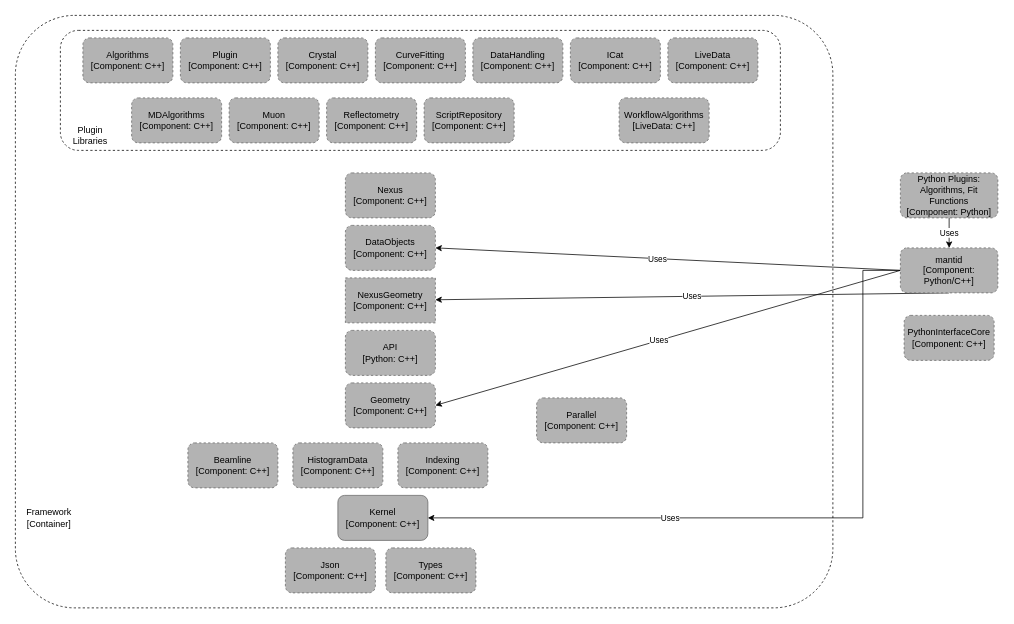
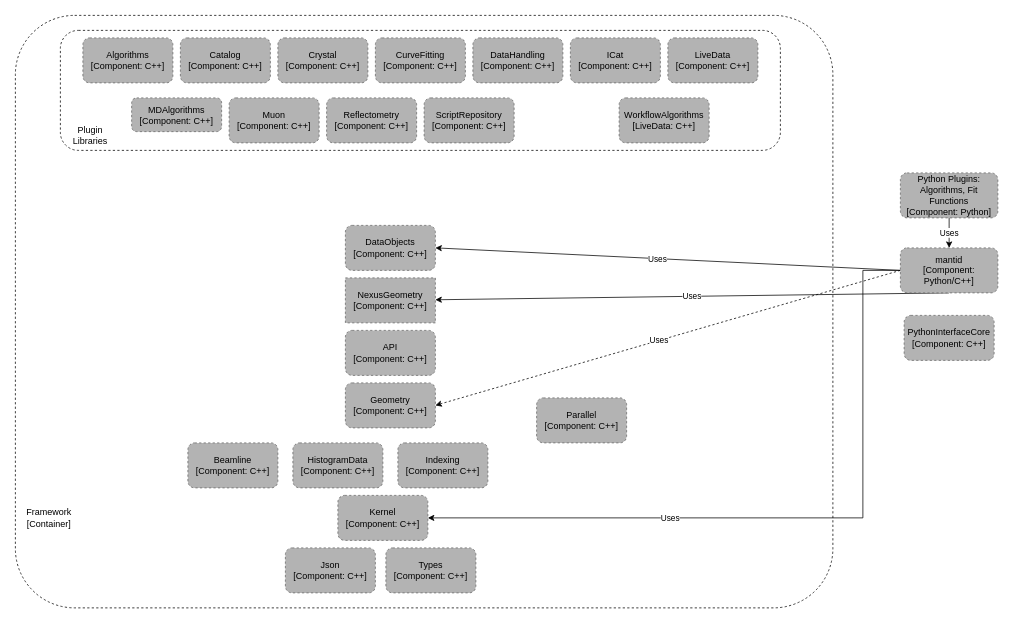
  <mxCell id="0" />
  <mxCell id="1" parent="0" />
  <mxCell id="2" value="" style="rounded=1;whiteSpace=wrap;html=1;fillColor=none;arcSize=10;dashed=1;" vertex="1" parent="1"><mxGeometry x="20" y="20" width="1090" height="790" as="geometry" /></mxCell>
  <mxCell id="3" value="Framework&lt;br&gt;[Container]" style="text;html=1;strokeColor=none;fillColor=none;align=center;verticalAlign=middle;whiteSpace=wrap;rounded=0;dashed=1;" vertex="1" parent="1"><mxGeometry x="45" y="680" width="40" height="20" as="geometry" /></mxCell>
- <mxCell id="4" value="Kernel&lt;br&gt;[Component: C++]" style="rounded=1;whiteSpace=wrap;html=1;dashed=0;gradientColor=#b3b3b3;strokeColor=#666666;fillColor=#B3B3B3;" vertex="1" parent="1"><mxGeometry x="450" y="660" width="120" height="60" as="geometry" /></mxCell>
+ <mxCell id="4" value="Kernel&lt;br&gt;[Component: C++]" style="rounded=1;whiteSpace=wrap;html=1;dashed=1;gradientColor=#b3b3b3;strokeColor=#666666;fillColor=#B3B3B3;" vertex="1" parent="1"><mxGeometry x="450" y="660" width="120" height="60" as="geometry" /></mxCell>
  <mxCell id="5" value="Types&lt;br&gt;[Component: C++]" style="rounded=1;whiteSpace=wrap;html=1;dashed=1;gradientColor=#b3b3b3;strokeColor=#666666;fillColor=#B3B3B3;" vertex="1" parent="1"><mxGeometry x="514" y="730" width="120" height="60" as="geometry" /></mxCell>
  <mxCell id="6" value="Json&lt;br&gt;[Component: C++]" style="rounded=1;whiteSpace=wrap;html=1;dashed=1;gradientColor=#b3b3b3;strokeColor=#666666;fillColor=#B3B3B3;" vertex="1" parent="1"><mxGeometry x="380" y="730" width="120" height="60" as="geometry" /></mxCell>
  <mxCell id="7" value="Parallel&lt;br&gt;[Component: C++]" style="rounded=1;whiteSpace=wrap;html=1;dashed=1;gradientColor=#b3b3b3;strokeColor=#666666;fillColor=#B3B3B3;" vertex="1" parent="1"><mxGeometry x="715" y="530" width="120" height="60" as="geometry" /></mxCell>
  <mxCell id="8" value="Geometry&lt;br&gt;[Component: C++]" style="rounded=1;whiteSpace=wrap;html=1;dashed=1;gradientColor=#b3b3b3;strokeColor=#666666;fillColor=#B3B3B3;" vertex="1" parent="1"><mxGeometry x="460" y="510" width="120" height="60" as="geometry" /></mxCell>
  <mxCell id="9" value="Indexing&lt;br&gt;[Component: C++]" style="rounded=1;whiteSpace=wrap;html=1;dashed=1;gradientColor=#b3b3b3;strokeColor=#666666;fillColor=#B3B3B3;" vertex="1" parent="1"><mxGeometry x="530" y="590" width="120" height="60" as="geometry" /></mxCell>
  <mxCell id="10" value="Beamline&lt;br&gt;[Component: C++]" style="rounded=1;whiteSpace=wrap;html=1;dashed=1;gradientColor=#b3b3b3;strokeColor=#666666;fillColor=#B3B3B3;" vertex="1" parent="1"><mxGeometry x="250" y="590" width="120" height="60" as="geometry" /></mxCell>
  <mxCell id="11" value="HistogramData&lt;br&gt;[Component: C++]" style="rounded=1;whiteSpace=wrap;html=1;dashed=1;gradientColor=#b3b3b3;strokeColor=#666666;fillColor=#B3B3B3;" vertex="1" parent="1"><mxGeometry x="390" y="590" width="120" height="60" as="geometry" /></mxCell>
  <mxCell id="12" value="NexusGeometry&lt;br&gt;[Component: C++]" style="whiteSpace=wrap;html=1;dashed=1;gradientColor=#b3b3b3;strokeColor=#666666;fillColor=#B3B3B3;rounded=0;" vertex="1" parent="1"><mxGeometry x="460" y="370" width="120" height="60" as="geometry" /></mxCell>
- <mxCell id="13" value="Nexus&lt;br&gt;[Component: C++]" style="rounded=1;whiteSpace=wrap;html=1;dashed=1;gradientColor=#b3b3b3;strokeColor=#666666;fillColor=#B3B3B3;" vertex="1" parent="1"><mxGeometry x="460" y="230" width="120" height="60" as="geometry" /></mxCell>
- <mxCell id="14" value="API&lt;br&gt;[Python: C++]" style="rounded=1;whiteSpace=wrap;html=1;dashed=1;gradientColor=#b3b3b3;strokeColor=#666666;fillColor=#B3B3B3;" vertex="1" parent="1"><mxGeometry x="460" y="440" width="120" height="60" as="geometry" /></mxCell>
+ <mxCell id="14" value="API&lt;br&gt;[Component: C++]" style="rounded=1;whiteSpace=wrap;html=1;dashed=1;gradientColor=#b3b3b3;strokeColor=#666666;fillColor=#B3B3B3;" vertex="1" parent="1"><mxGeometry x="460" y="440" width="120" height="60" as="geometry" /></mxCell>
  <mxCell id="15" value="Algorithms&lt;br&gt;[Component: C++]" style="rounded=1;whiteSpace=wrap;html=1;dashed=1;gradientColor=#b3b3b3;strokeColor=#666666;fillColor=#B3B3B3;" vertex="1" parent="1"><mxGeometry x="110" y="50" width="120" height="60" as="geometry" /></mxCell>
- <mxCell id="16" value="MDAlgorithms&lt;br&gt;[Component: C++]" style="rounded=1;whiteSpace=wrap;html=1;dashed=1;gradientColor=#b3b3b3;strokeColor=#666666;fillColor=#B3B3B3;" vertex="1" parent="1"><mxGeometry x="175" y="130" width="120" height="60" as="geometry" /></mxCell>
+ <mxCell id="16" value="MDAlgorithms&lt;br&gt;[Component: C++]" style="rounded=1;whiteSpace=wrap;html=1;dashed=1;gradientColor=#b3b3b3;strokeColor=#666666;fillColor=#B3B3B3;" vertex="1" parent="1"><mxGeometry x="175" y="130" width="120" height="45" as="geometry" /></mxCell>
  <mxCell id="17" value="Reflectometry&lt;br&gt;[Component: C++]" style="rounded=1;whiteSpace=wrap;html=1;dashed=1;gradientColor=#b3b3b3;strokeColor=#666666;fillColor=#B3B3B3;" vertex="1" parent="1"><mxGeometry x="435" y="130" width="120" height="60" as="geometry" /></mxCell>
  <mxCell id="18" value="Muon&lt;br&gt;[Component: C++]" style="rounded=1;whiteSpace=wrap;html=1;dashed=1;gradientColor=#b3b3b3;strokeColor=#666666;fillColor=#B3B3B3;" vertex="1" parent="1"><mxGeometry x="305" y="130" width="120" height="60" as="geometry" /></mxCell>
  <mxCell id="19" value="ScriptRepository&lt;br&gt;[Component: C++]" style="rounded=1;whiteSpace=wrap;html=1;dashed=1;gradientColor=#b3b3b3;strokeColor=#666666;fillColor=#B3B3B3;" vertex="1" parent="1"><mxGeometry x="565" y="130" width="120" height="60" as="geometry" /></mxCell>
  <mxCell id="20" value="WorkflowAlgorithms&lt;br&gt;[LiveData: C++]" style="rounded=1;whiteSpace=wrap;html=1;dashed=1;gradientColor=#b3b3b3;strokeColor=#666666;fillColor=#B3B3B3;" vertex="1" parent="1"><mxGeometry x="825" y="130" width="120" height="60" as="geometry" /></mxCell>
- <mxCell id="21" value="Plugin&lt;br&gt;[Component: C++]" style="rounded=1;whiteSpace=wrap;html=1;dashed=1;gradientColor=#b3b3b3;strokeColor=#666666;fillColor=#B3B3B3;" vertex="1" parent="1"><mxGeometry x="240" y="50" width="120" height="60" as="geometry" /></mxCell>
+ <mxCell id="21" value="Catalog&lt;br&gt;[Component: C++]" style="rounded=1;whiteSpace=wrap;html=1;dashed=1;gradientColor=#b3b3b3;strokeColor=#666666;fillColor=#B3B3B3;" vertex="1" parent="1"><mxGeometry x="240" y="50" width="120" height="60" as="geometry" /></mxCell>
  <mxCell id="22" value="CurveFitting&lt;br&gt;[Component: C++]" style="rounded=1;whiteSpace=wrap;html=1;dashed=1;gradientColor=#b3b3b3;strokeColor=#666666;fillColor=#B3B3B3;" vertex="1" parent="1"><mxGeometry x="500" y="50" width="120" height="60" as="geometry" /></mxCell>
  <mxCell id="23" value="Crystal&lt;br&gt;[Component: C++]" style="rounded=1;whiteSpace=wrap;html=1;dashed=1;gradientColor=#b3b3b3;strokeColor=#666666;fillColor=#B3B3B3;" vertex="1" parent="1"><mxGeometry x="370" y="50" width="120" height="60" as="geometry" /></mxCell>
  <mxCell id="24" value="DataHandling&lt;br&gt;[Component: C++]" style="rounded=1;whiteSpace=wrap;html=1;dashed=1;gradientColor=#b3b3b3;strokeColor=#666666;fillColor=#B3B3B3;" vertex="1" parent="1"><mxGeometry x="630" y="50" width="120" height="60" as="geometry" /></mxCell>
  <mxCell id="25" value="DataObjects&lt;br&gt;[Component: C++]" style="rounded=1;whiteSpace=wrap;html=1;dashed=1;gradientColor=#b3b3b3;strokeColor=#666666;fillColor=#B3B3B3;" vertex="1" parent="1"><mxGeometry x="460" y="300" width="120" height="60" as="geometry" /></mxCell>
  <mxCell id="26" value="LiveData&lt;br&gt;[Component: C++]" style="rounded=1;whiteSpace=wrap;html=1;dashed=1;gradientColor=#b3b3b3;strokeColor=#666666;fillColor=#B3B3B3;" vertex="1" parent="1"><mxGeometry x="890" y="50" width="120" height="60" as="geometry" /></mxCell>
  <mxCell id="27" value="ICat&lt;br&gt;[Component: C++]" style="rounded=1;whiteSpace=wrap;html=1;dashed=1;gradientColor=#b3b3b3;strokeColor=#666666;fillColor=#B3B3B3;" vertex="1" parent="1"><mxGeometry x="760" y="50" width="120" height="60" as="geometry" /></mxCell>
  <mxCell id="28" value="" style="rounded=1;whiteSpace=wrap;html=1;dashed=1;fillColor=none;" vertex="1" parent="1"><mxGeometry x="80" y="40" width="960" height="160" as="geometry" /></mxCell>
  <mxCell id="29" value="Plugin Libraries" style="text;html=1;strokeColor=none;fillColor=none;align=center;verticalAlign=middle;whiteSpace=wrap;rounded=0;dashed=1;" vertex="1" parent="1"><mxGeometry x="100" y="170" width="40" height="20" as="geometry" /></mxCell>
  <mxCell id="30" value="" style="rounded=0;orthogonalLoop=1;jettySize=auto;html=1;entryX=1;entryY=0.5;entryDx=0;entryDy=0;edgeStyle=orthogonalEdgeStyle;exitX=0;exitY=0.5;exitDx=0;exitDy=0;" edge="1" parent="1" source="37" target="4"><mxGeometry relative="1" as="geometry"><mxPoint x="1200" y="370" as="sourcePoint" /><Array as="points"><mxPoint x="1150" y="360" /><mxPoint x="1150" y="690" /></Array></mxGeometry></mxCell>
  <mxCell id="31" value="Uses" style="edgeLabel;html=1;align=center;verticalAlign=middle;resizable=0;points=[];" vertex="1" connectable="0" parent="30"><mxGeometry x="0.329" y="-1" relative="1" as="geometry"><mxPoint as="offset" /></mxGeometry></mxCell>
- <mxCell id="32" style="rounded=0;orthogonalLoop=1;jettySize=auto;html=1;entryX=1;entryY=0.5;entryDx=0;entryDy=0;exitX=0;exitY=0.5;exitDx=0;exitDy=0;" edge="1" parent="1" source="37" target="8"><mxGeometry relative="1" as="geometry" /></mxCell>
+ <mxCell id="32" style="rounded=0;orthogonalLoop=1;jettySize=auto;html=1;entryX=1;entryY=0.5;entryDx=0;entryDy=0;exitX=0;exitY=0.5;exitDx=0;exitDy=0;dashed=1;" edge="1" parent="1" source="37" target="8"><mxGeometry relative="1" as="geometry" /></mxCell>
  <mxCell id="33" value="Uses" style="edgeLabel;html=1;align=center;verticalAlign=middle;resizable=0;points=[];" vertex="1" connectable="0" parent="32"><mxGeometry x="0.041" y="-1" relative="1" as="geometry"><mxPoint as="offset" /></mxGeometry></mxCell>
  <mxCell id="34" style="edgeStyle=none;rounded=0;orthogonalLoop=1;jettySize=auto;html=1;entryX=1;entryY=0.5;entryDx=0;entryDy=0;exitX=0;exitY=0.5;exitDx=0;exitDy=0;" edge="1" parent="1" source="37" target="25"><mxGeometry relative="1" as="geometry" /></mxCell>
  <mxCell id="35" value="Uses" style="edgeLabel;html=1;align=center;verticalAlign=middle;resizable=0;points=[];" vertex="1" connectable="0" parent="34"><mxGeometry x="0.048" relative="1" as="geometry"><mxPoint as="offset" /></mxGeometry></mxCell>
  <mxCell id="36" value="Uses" style="edgeStyle=none;rounded=0;orthogonalLoop=1;jettySize=auto;html=1;exitX=0.5;exitY=1;exitDx=0;exitDy=0;" edge="1" parent="1" source="37" target="12"><mxGeometry relative="1" as="geometry" /></mxCell>
  <mxCell id="37" value="mantid&lt;br&gt;[Component: Python/C++]" style="rounded=1;whiteSpace=wrap;html=1;dashed=1;gradientColor=#b3b3b3;strokeColor=#666666;fillColor=#B3B3B3;" vertex="1" parent="1"><mxGeometry x="1200" y="330" width="130" height="60" as="geometry" /></mxCell>
  <mxCell id="38" value="Uses" style="edgeStyle=none;rounded=0;orthogonalLoop=1;jettySize=auto;html=1;entryX=0.5;entryY=0;entryDx=0;entryDy=0;" edge="1" parent="1" source="39" target="37"><mxGeometry relative="1" as="geometry" /></mxCell>
  <mxCell id="39" value="Python Plugins: Algorithms, Fit Functions&lt;br&gt;[Component: Python]" style="rounded=1;whiteSpace=wrap;html=1;dashed=1;gradientColor=#b3b3b3;strokeColor=#666666;fillColor=#B3B3B3;" vertex="1" parent="1"><mxGeometry x="1200" y="230" width="130" height="60" as="geometry" /></mxCell>
  <mxCell id="40" value="PythonInterfaceCore&lt;br&gt;[Component: C++]" style="rounded=1;whiteSpace=wrap;html=1;dashed=1;gradientColor=#b3b3b3;strokeColor=#666666;fillColor=#B3B3B3;" vertex="1" parent="1"><mxGeometry x="1205" y="420" width="120" height="60" as="geometry" /></mxCell>
